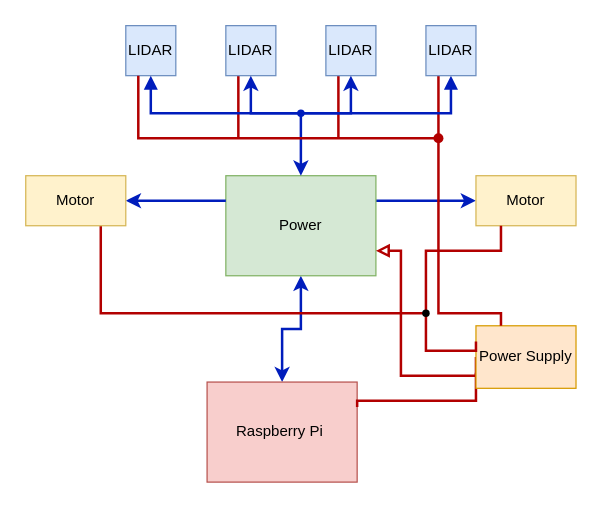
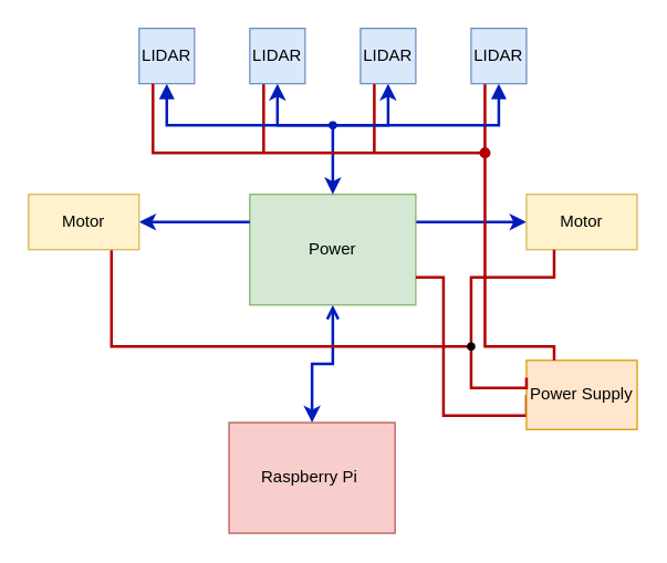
  <mxCell id="0" />
  <mxCell id="1" parent="0" />
- <mxCell id="2" style="edgeStyle=orthogonalEdgeStyle;rounded=0;orthogonalLoop=1;jettySize=auto;html=1;exitX=0.5;exitY=0;exitDx=0;exitDy=0;entryX=0.5;entryY=1;entryDx=0;entryDy=0;startArrow=classic;startFill=1;fillColor=#0050ef;strokeColor=#001DBC;strokeWidth=2;" edge="1" parent="1" source="3" target="5"><mxGeometry relative="1" as="geometry" /></mxCell>
+ <mxCell id="2" style="edgeStyle=orthogonalEdgeStyle;rounded=0;orthogonalLoop=1;jettySize=auto;html=1;exitX=0.5;exitY=0;exitDx=0;exitDy=0;entryX=0.5;entryY=1;entryDx=0;entryDy=0;startArrow=classic;startFill=1;fillColor=#0050ef;strokeColor=#001DBC;strokeWidth=2;endArrow=open;" edge="1" parent="1" source="3" target="5"><mxGeometry relative="1" as="geometry" /></mxCell>
  <mxCell id="3" value="Raspberry Pi&amp;nbsp;" style="rounded=0;whiteSpace=wrap;html=1;fillColor=#f8cecc;strokeColor=#b85450;" vertex="1" parent="1"><mxGeometry x="165" y="305" width="120" height="80" as="geometry" /></mxCell>
  <mxCell id="4" style="edgeStyle=orthogonalEdgeStyle;rounded=0;orthogonalLoop=1;jettySize=auto;html=1;exitX=1;exitY=0.25;exitDx=0;exitDy=0;entryX=0;entryY=0.5;entryDx=0;entryDy=0;fillColor=#0050ef;strokeColor=#001DBC;strokeWidth=2;" edge="1" parent="1" source="5" target="18"><mxGeometry relative="1" as="geometry" /></mxCell>
  <mxCell id="5" value="Power" style="rounded=0;whiteSpace=wrap;html=1;fillColor=#d5e8d4;strokeColor=#82b366;" vertex="1" parent="1"><mxGeometry x="180" y="140" width="120" height="80" as="geometry" /></mxCell>
- <mxCell id="6" style="edgeStyle=orthogonalEdgeStyle;rounded=0;orthogonalLoop=1;jettySize=auto;html=1;exitX=0;exitY=0.75;exitDx=0;exitDy=0;entryX=1;entryY=0.25;entryDx=0;entryDy=0;endArrow=none;endFill=0;fillColor=#e51400;strokeColor=#B20000;strokeWidth=2;" edge="1" parent="1" source="10" target="3"><mxGeometry relative="1" as="geometry"><Array as="points"><mxPoint x="380" y="320" /></Array></mxGeometry></mxCell>
  <mxCell id="7" style="edgeStyle=orthogonalEdgeStyle;rounded=0;orthogonalLoop=1;jettySize=auto;html=1;exitDx=0;exitDy=0;entryX=0.75;entryY=1;entryDx=0;entryDy=0;endArrow=none;endFill=0;fillColor=#e51400;strokeColor=#B20000;strokeWidth=2;" edge="1" parent="1" source="31" target="20"><mxGeometry relative="1" as="geometry"><Array as="points"><mxPoint x="80" y="250" /></Array></mxGeometry></mxCell>
- <mxCell id="8" style="edgeStyle=orthogonalEdgeStyle;rounded=0;orthogonalLoop=1;jettySize=auto;html=1;exitX=0;exitY=0.5;exitDx=0;exitDy=0;entryX=1;entryY=0.75;entryDx=0;entryDy=0;endArrow=block;endFill=0;fillColor=#e51400;strokeColor=#B20000;strokeWidth=2;" edge="1" parent="1" source="10" target="5"><mxGeometry relative="1" as="geometry"><Array as="points"><mxPoint x="320" y="300" /><mxPoint x="320" y="200" /></Array></mxGeometry></mxCell>
+ <mxCell id="8" style="edgeStyle=orthogonalEdgeStyle;rounded=0;orthogonalLoop=1;jettySize=auto;html=1;exitX=0;exitY=0.5;exitDx=0;exitDy=0;entryX=1;entryY=0.75;entryDx=0;entryDy=0;endArrow=none;endFill=0;fillColor=#e51400;strokeColor=#B20000;strokeWidth=2;" edge="1" parent="1" source="10" target="5"><mxGeometry relative="1" as="geometry"><Array as="points"><mxPoint x="320" y="300" /><mxPoint x="320" y="200" /></Array></mxGeometry></mxCell>
  <mxCell id="9" style="edgeStyle=orthogonalEdgeStyle;rounded=0;orthogonalLoop=1;jettySize=auto;html=1;exitDx=0;exitDy=0;entryX=0.25;entryY=1;entryDx=0;entryDy=0;endArrow=none;endFill=0;fillColor=#e51400;strokeColor=#B20000;strokeWidth=2;" edge="1" parent="1" source="28" target="17"><mxGeometry relative="1" as="geometry"><Array as="points" /></mxGeometry></mxCell>
  <mxCell id="10" value="Power Supply" style="rounded=0;whiteSpace=wrap;html=1;fillColor=#ffe6cc;strokeColor=#d79b00;" vertex="1" parent="1"><mxGeometry x="380" y="260" width="80" height="50" as="geometry" /></mxCell>
  <mxCell id="11" value="LIDAR" style="rounded=0;whiteSpace=wrap;html=1;fillColor=#dae8fc;strokeColor=#6c8ebf;" vertex="1" parent="1"><mxGeometry x="100" y="20" width="40" height="40" as="geometry" /></mxCell>
  <mxCell id="12" style="edgeStyle=orthogonalEdgeStyle;rounded=0;orthogonalLoop=1;jettySize=auto;html=1;exitX=0.25;exitY=1;exitDx=0;exitDy=0;startArrow=none;startFill=0;endArrow=none;endFill=0;fillColor=#e51400;strokeColor=#B20000;strokeWidth=2;" edge="1" parent="1" source="13"><mxGeometry relative="1" as="geometry"><mxPoint x="190" y="110" as="targetPoint" /></mxGeometry></mxCell>
  <mxCell id="13" value="LIDAR" style="rounded=0;whiteSpace=wrap;html=1;fillColor=#dae8fc;strokeColor=#6c8ebf;" vertex="1" parent="1"><mxGeometry x="180" y="20" width="40" height="40" as="geometry" /></mxCell>
  <mxCell id="14" style="edgeStyle=orthogonalEdgeStyle;rounded=0;orthogonalLoop=1;jettySize=auto;html=1;exitX=0.25;exitY=1;exitDx=0;exitDy=0;endArrow=none;endFill=0;fillColor=#e51400;strokeColor=#B20000;strokeWidth=2;" edge="1" parent="1" source="15"><mxGeometry relative="1" as="geometry"><mxPoint x="270" y="110" as="targetPoint" /></mxGeometry></mxCell>
  <mxCell id="15" value="LIDAR" style="rounded=0;whiteSpace=wrap;html=1;fillColor=#dae8fc;strokeColor=#6c8ebf;" vertex="1" parent="1"><mxGeometry x="260" y="20" width="40" height="40" as="geometry" /></mxCell>
  <mxCell id="16" style="edgeStyle=orthogonalEdgeStyle;rounded=0;orthogonalLoop=1;jettySize=auto;html=1;startArrow=block;endArrow=none;endFill=0;fillColor=#0050ef;strokeColor=#001DBC;strokeWidth=2;" edge="1" parent="1" source="17" target="25"><mxGeometry relative="1" as="geometry"><Array as="points"><mxPoint x="360" y="90" /></Array></mxGeometry></mxCell>
  <mxCell id="17" value="LIDAR" style="rounded=0;whiteSpace=wrap;html=1;fillColor=#dae8fc;strokeColor=#6c8ebf;" vertex="1" parent="1"><mxGeometry x="340" y="20" width="40" height="40" as="geometry" /></mxCell>
  <mxCell id="18" value="Motor" style="rounded=0;whiteSpace=wrap;html=1;fillColor=#fff2cc;strokeColor=#d6b656;" vertex="1" parent="1"><mxGeometry x="380" y="140" width="80" height="40" as="geometry" /></mxCell>
  <mxCell id="19" style="edgeStyle=orthogonalEdgeStyle;rounded=0;orthogonalLoop=1;jettySize=auto;html=1;entryX=0;entryY=0.25;entryDx=0;entryDy=0;endArrow=none;endFill=0;startArrow=classic;startFill=1;fillColor=#0050ef;strokeColor=#001DBC;strokeWidth=2;" edge="1" parent="1" source="20" target="5"><mxGeometry relative="1" as="geometry" /></mxCell>
  <mxCell id="20" value="Motor" style="rounded=0;whiteSpace=wrap;html=1;fillColor=#fff2cc;strokeColor=#d6b656;" vertex="1" parent="1"><mxGeometry x="20" y="140" width="80" height="40" as="geometry" /></mxCell>
  <mxCell id="21" value="" style="edgeStyle=orthogonalEdgeStyle;rounded=0;orthogonalLoop=1;jettySize=auto;html=1;entryDx=0;entryDy=0;startArrow=block;endArrow=none;endFill=0;fillColor=#0050ef;strokeColor=#001DBC;strokeWidth=2;" edge="1" parent="1" source="11" target="25"><mxGeometry relative="1" as="geometry"><mxPoint x="120" y="60" as="sourcePoint" /><mxPoint x="240" y="140" as="targetPoint" /><Array as="points"><mxPoint x="120" y="90" /></Array></mxGeometry></mxCell>
  <mxCell id="22" style="edgeStyle=orthogonalEdgeStyle;rounded=0;orthogonalLoop=1;jettySize=auto;html=1;entryX=0.5;entryY=0;entryDx=0;entryDy=0;strokeWidth=2;fillColor=#0050ef;strokeColor=#001DBC;" edge="1" parent="1" source="25" target="5"><mxGeometry relative="1" as="geometry" /></mxCell>
  <mxCell id="23" style="edgeStyle=orthogonalEdgeStyle;rounded=0;orthogonalLoop=1;jettySize=auto;html=1;entryX=0.5;entryY=1;entryDx=0;entryDy=0;fillColor=#0050ef;strokeColor=#001DBC;strokeWidth=2;" edge="1" parent="1" source="25" target="13"><mxGeometry relative="1" as="geometry" /></mxCell>
  <mxCell id="24" style="edgeStyle=orthogonalEdgeStyle;rounded=0;orthogonalLoop=1;jettySize=auto;html=1;entryX=0.5;entryY=1;entryDx=0;entryDy=0;fillColor=#0050ef;strokeColor=#001DBC;strokeWidth=2;" edge="1" parent="1" source="25" target="15"><mxGeometry relative="1" as="geometry" /></mxCell>
  <mxCell id="25" value="" style="shape=waypoint;sketch=0;fillStyle=solid;size=6;pointerEvents=1;points=[];fillColor=#0050ef;resizable=0;rotatable=0;perimeter=centerPerimeter;snapToPoint=1;fontColor=#ffffff;strokeColor=#001DBC;" vertex="1" parent="1"><mxGeometry x="230" y="80" width="20" height="20" as="geometry" /></mxCell>
  <mxCell id="26" style="edgeStyle=orthogonalEdgeStyle;rounded=0;orthogonalLoop=1;jettySize=auto;html=1;entryX=0.25;entryY=1;entryDx=0;entryDy=0;endArrow=none;endFill=0;fillColor=#e51400;strokeColor=#B20000;strokeWidth=2;" edge="1" parent="1" source="31" target="18"><mxGeometry relative="1" as="geometry"><Array as="points"><mxPoint x="340" y="200" /><mxPoint x="400" y="200" /></Array></mxGeometry></mxCell>
  <mxCell id="27" value="" style="edgeStyle=orthogonalEdgeStyle;rounded=0;orthogonalLoop=1;jettySize=auto;html=1;exitX=0.25;exitY=0;exitDx=0;exitDy=0;entryDx=0;entryDy=0;endArrow=none;endFill=0;fillColor=#e51400;strokeColor=#B20000;strokeWidth=2;" edge="1" parent="1" source="10" target="28"><mxGeometry relative="1" as="geometry"><mxPoint x="400" y="260" as="sourcePoint" /><mxPoint x="350" y="60" as="targetPoint" /><Array as="points"><mxPoint x="400" y="250" /><mxPoint x="350" y="250" /></Array></mxGeometry></mxCell>
  <mxCell id="28" value="" style="shape=waypoint;sketch=0;fillStyle=solid;size=6;pointerEvents=1;points=[];fillColor=#e51400;resizable=0;rotatable=0;perimeter=centerPerimeter;snapToPoint=1;fontColor=#ffffff;strokeColor=#B20000;strokeWidth=2;" vertex="1" parent="1"><mxGeometry x="340" y="100" width="20" height="20" as="geometry" /></mxCell>
  <mxCell id="29" style="edgeStyle=orthogonalEdgeStyle;rounded=0;orthogonalLoop=1;jettySize=auto;html=1;exitX=0.25;exitY=1;exitDx=0;exitDy=0;entryX=0.433;entryY=0.65;entryDx=0;entryDy=0;entryPerimeter=0;endArrow=none;endFill=0;fillColor=#e51400;strokeColor=#B20000;strokeWidth=2;" edge="1" parent="1" source="11" target="28"><mxGeometry relative="1" as="geometry"><Array as="points"><mxPoint x="110" y="110" /></Array></mxGeometry></mxCell>
  <mxCell id="30" value="" style="edgeStyle=orthogonalEdgeStyle;rounded=0;orthogonalLoop=1;jettySize=auto;html=1;exitX=0;exitY=0.25;exitDx=0;exitDy=0;endArrow=none;endFill=0;fillColor=#e51400;strokeColor=#B20000;strokeWidth=2;" edge="1" parent="1" source="10" target="31"><mxGeometry relative="1" as="geometry"><mxPoint x="380" y="280" as="sourcePoint" /><mxPoint x="340" y="230" as="targetPoint" /><Array as="points"><mxPoint x="340" y="280" /></Array></mxGeometry></mxCell>
  <mxCell id="31" value="" style="shape=waypoint;sketch=0;fillStyle=solid;size=6;pointerEvents=1;points=[];fillColor=none;resizable=0;rotatable=0;perimeter=centerPerimeter;snapToPoint=1;" vertex="1" parent="1"><mxGeometry x="330" y="240" width="20" height="20" as="geometry" /></mxCell>
